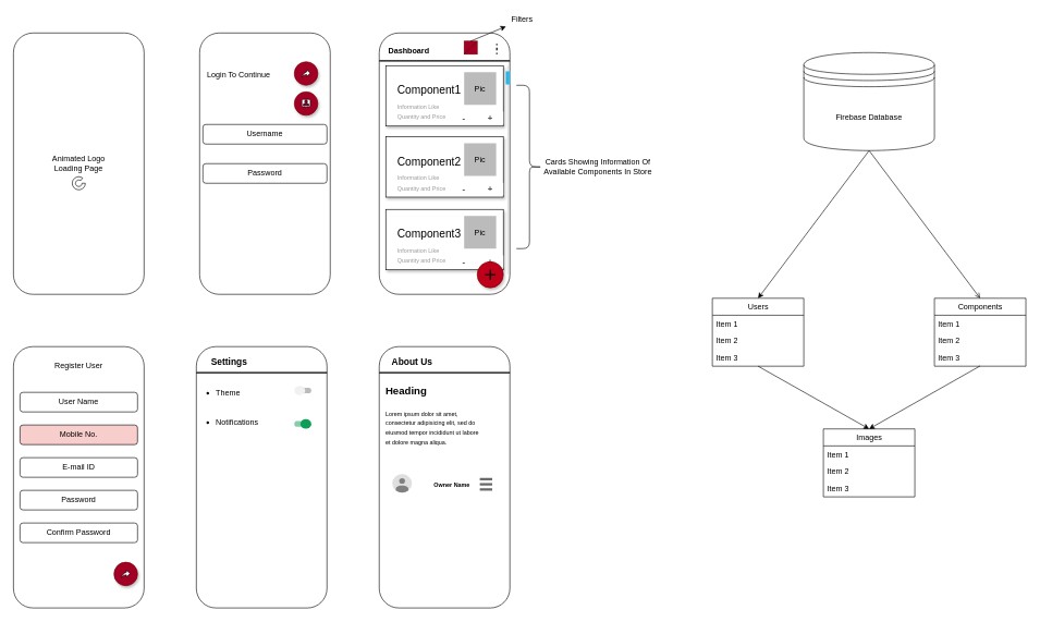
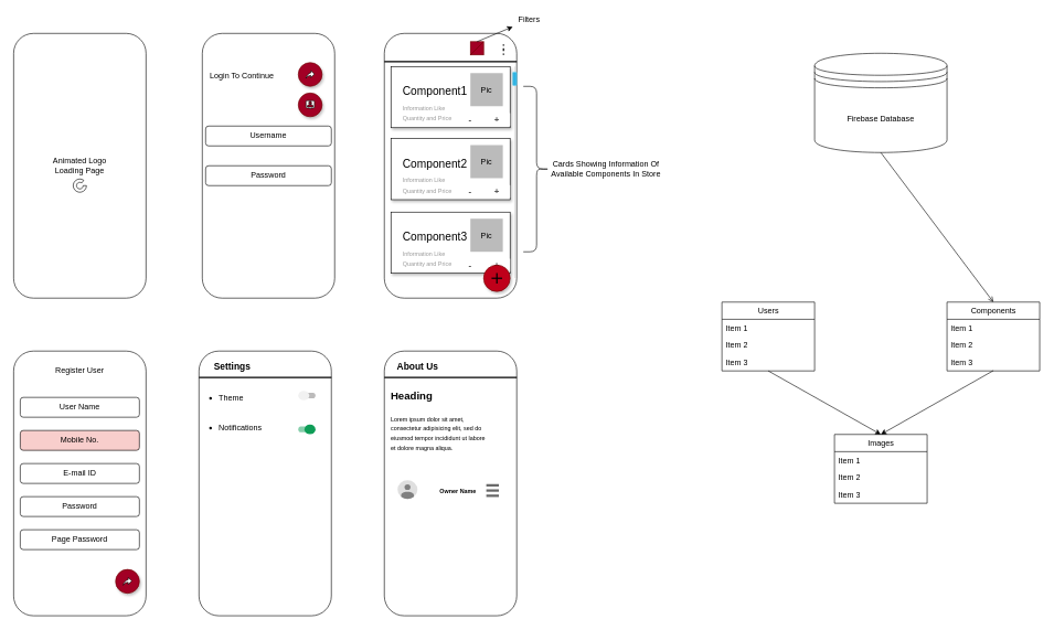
  <mxCell id="0" />
  <mxCell id="1" parent="0" />
  <mxCell id="2" value="" style="rounded=1;whiteSpace=wrap;html=1;" vertex="1" parent="1"><mxGeometry x="20" y="530" width="200" height="400" as="geometry" /></mxCell>
  <mxCell id="3" value="Animated Logo&lt;br&gt;Loading Page" style="rounded=1;whiteSpace=wrap;html=1;" vertex="1" parent="1"><mxGeometry x="20" y="50" width="200" height="400" as="geometry" /></mxCell>
  <mxCell id="4" value="" style="rounded=1;whiteSpace=wrap;html=1;" vertex="1" parent="1"><mxGeometry x="305" y="50" width="200" height="400" as="geometry" /></mxCell>
  <mxCell id="5" value="" style="rounded=1;whiteSpace=wrap;html=1;" vertex="1" parent="1"><mxGeometry x="580" y="50" width="200" height="400" as="geometry" /></mxCell>
  <mxCell id="6" value="" style="verticalLabelPosition=bottom;verticalAlign=top;html=1;shape=mxgraph.basic.partConcEllipse;startAngle=0.25;endAngle=0.1;arcWidth=0.5;" vertex="1" parent="1"><mxGeometry x="110" y="270" width="20" height="20" as="geometry" /></mxCell>
  <mxCell id="7" value="Login To Continue" style="text;html=1;align=center;verticalAlign=middle;whiteSpace=wrap;rounded=0;" vertex="1" parent="1"><mxGeometry x="300" y="100" width="130" height="30" as="geometry" /></mxCell>
  <mxCell id="8" value="Username" style="rounded=1;whiteSpace=wrap;html=1;" vertex="1" parent="1"><mxGeometry x="310" y="190" width="190" height="30" as="geometry" /></mxCell>
  <mxCell id="9" value="Password" style="rounded=1;whiteSpace=wrap;html=1;" vertex="1" parent="1"><mxGeometry x="310" y="250" width="190" height="30" as="geometry" /></mxCell>
  <mxCell id="10" value="" style="line;strokeWidth=2;html=1;" vertex="1" parent="1"><mxGeometry x="580" y="87.5" width="200" height="10" as="geometry" /></mxCell>
- <mxCell id="11" value="&lt;font style=&quot;font-size: 12px;&quot;&gt;Dashboard&lt;/font&gt;" style="text;strokeColor=none;fillColor=none;html=1;fontSize=24;fontStyle=1;verticalAlign=middle;align=center;" vertex="1" parent="1"><mxGeometry x="580" y="57.5" width="90" height="30" as="geometry" /></mxCell>
  <mxCell id="12" value="Register User" style="text;html=1;align=center;verticalAlign=middle;whiteSpace=wrap;rounded=0;" vertex="1" parent="1"><mxGeometry x="20" y="545" width="200" height="30" as="geometry" /></mxCell>
  <mxCell id="13" value="User Name" style="rounded=1;whiteSpace=wrap;html=1;" vertex="1" parent="1"><mxGeometry x="30" y="600" width="180" height="30" as="geometry" /></mxCell>
  <mxCell id="14" value="Mobile No." style="rounded=1;whiteSpace=wrap;html=1;fillColor=#f8cecc;" vertex="1" parent="1"><mxGeometry x="30" y="650" width="180" height="30" as="geometry" /></mxCell>
  <mxCell id="15" value="E-mail ID" style="rounded=1;whiteSpace=wrap;html=1;" vertex="1" parent="1"><mxGeometry x="30" y="700" width="180" height="30" as="geometry" /></mxCell>
  <mxCell id="16" value="Password" style="rounded=1;whiteSpace=wrap;html=1;" vertex="1" parent="1"><mxGeometry x="30" y="750" width="180" height="30" as="geometry" /></mxCell>
- <mxCell id="17" value="Confirm Password" style="rounded=1;whiteSpace=wrap;html=1;" vertex="1" parent="1"><mxGeometry x="30" y="800" width="180" height="30" as="geometry" /></mxCell>
+ <mxCell id="17" value="Page Password" style="rounded=1;whiteSpace=wrap;html=1;" vertex="1" parent="1"><mxGeometry x="30" y="800" width="180" height="30" as="geometry" /></mxCell>
  <mxCell id="18" value="" style="shape=curlyBracket;whiteSpace=wrap;html=1;rounded=1;flipH=1;labelPosition=right;verticalLabelPosition=middle;align=left;verticalAlign=middle;" vertex="1" parent="1"><mxGeometry x="790" y="130" width="40" height="250" as="geometry" /></mxCell>
  <mxCell id="19" value="Cards Showing Information Of Available Components In Store" style="text;html=1;align=center;verticalAlign=middle;whiteSpace=wrap;rounded=0;" vertex="1" parent="1"><mxGeometry x="820" y="240" width="190" height="30" as="geometry" /></mxCell>
  <mxCell id="20" value="" style="verticalLabelPosition=bottom;verticalAlign=top;html=1;shadow=0;dashed=0;strokeWidth=1;shape=mxgraph.android.quickscroll3;dy=0.058;fillColor=#33b5e5;strokeColor=#66D5F5;" vertex="1" parent="1"><mxGeometry x="774" y="100" width="6" height="320" as="geometry" /></mxCell>
  <mxCell id="21" value="&lt;font style=&quot;font-size: 17px;&quot;&gt;Component1&lt;/font&gt;" style="dashed=0;shape=rect;shadow=1;fontSize=24;fontStyle=0;verticalAlign=top;spacingBottom=0;spacingLeft=16;spacingTop=15;align=left;whiteSpace=wrap;html=1;" vertex="1" parent="1"><mxGeometry x="590" y="100" width="180" height="92.5" as="geometry" /></mxCell>
  <mxCell id="22" value="&lt;font style=&quot;font-size: 9px;&quot;&gt;Information Like Quantity and Price&lt;/font&gt;" style="text;fontColor=#999999;fontSize=13;fontStyle=0;verticalAlign=middle;spacingBottom=0;spacingLeft=16;whiteSpace=wrap;html=1;" vertex="1" parent="21"><mxGeometry width="110" height="20" relative="1" as="geometry"><mxPoint y="59" as="offset" /></mxGeometry></mxCell>
  <mxCell id="23" value="Pic" style="shape=rect;fillColor=#bbbbbb;strokeColor=none;" vertex="1" parent="21"><mxGeometry x="1" width="49" height="50" relative="1" as="geometry"><mxPoint x="-60" y="10" as="offset" /></mxGeometry></mxCell>
  <mxCell id="24" value="-" style="shape=rect;fontSize=13;strokeColor=none;fillColor=#ffffff;fontColor=#444444;fontStyle=1;whiteSpace=wrap;html=1;" vertex="1" parent="21"><mxGeometry y="1" width="40" height="19" relative="1" as="geometry"><mxPoint x="100" y="-22" as="offset" /></mxGeometry></mxCell>
  <mxCell id="25" value="+" style="shape=rect;fontSize=13;strokeColor=none;fillColor=#ffffff;fontColor=#444444;fontStyle=1;whiteSpace=wrap;html=1;" vertex="1" parent="21"><mxGeometry y="1" width="40" height="19" relative="1" as="geometry"><mxPoint x="140" y="-22" as="offset" /></mxGeometry></mxCell>
  <mxCell id="26" value="&lt;font style=&quot;font-size: 17px;&quot;&gt;Component2&lt;/font&gt;" style="dashed=0;shape=rect;shadow=1;fontSize=24;fontStyle=0;verticalAlign=top;spacingBottom=0;spacingLeft=16;spacingTop=15;align=left;whiteSpace=wrap;html=1;" vertex="1" parent="1"><mxGeometry x="590" y="208.75" width="180" height="92.5" as="geometry" /></mxCell>
  <mxCell id="27" value="&lt;font style=&quot;font-size: 9px;&quot;&gt;Information Like Quantity and Price&lt;/font&gt;" style="text;fontColor=#999999;fontSize=13;fontStyle=0;verticalAlign=middle;spacingBottom=0;spacingLeft=16;whiteSpace=wrap;html=1;" vertex="1" parent="26"><mxGeometry width="110" height="20" relative="1" as="geometry"><mxPoint y="59" as="offset" /></mxGeometry></mxCell>
  <mxCell id="28" value="Pic" style="shape=rect;fillColor=#bbbbbb;strokeColor=none;" vertex="1" parent="26"><mxGeometry x="1" width="49" height="50" relative="1" as="geometry"><mxPoint x="-60" y="10" as="offset" /></mxGeometry></mxCell>
  <mxCell id="29" value="-" style="shape=rect;fontSize=13;strokeColor=none;fillColor=#ffffff;fontColor=#444444;fontStyle=1;whiteSpace=wrap;html=1;" vertex="1" parent="26"><mxGeometry y="1" width="40" height="19" relative="1" as="geometry"><mxPoint x="100" y="-22" as="offset" /></mxGeometry></mxCell>
  <mxCell id="30" value="+" style="shape=rect;fontSize=13;strokeColor=none;fillColor=#ffffff;fontColor=#444444;fontStyle=1;whiteSpace=wrap;html=1;" vertex="1" parent="26"><mxGeometry y="1" width="40" height="19" relative="1" as="geometry"><mxPoint x="140" y="-22" as="offset" /></mxGeometry></mxCell>
  <mxCell id="31" value="&lt;font style=&quot;font-size: 17px;&quot;&gt;Component3&lt;/font&gt;" style="dashed=0;shape=rect;shadow=1;fontSize=24;fontStyle=0;verticalAlign=top;spacingBottom=0;spacingLeft=16;spacingTop=15;align=left;whiteSpace=wrap;html=1;" vertex="1" parent="1"><mxGeometry x="590" y="320" width="180" height="92.5" as="geometry" /></mxCell>
  <mxCell id="32" value="&lt;font style=&quot;font-size: 9px;&quot;&gt;Information Like Quantity and Price&lt;/font&gt;" style="text;fontColor=#999999;fontSize=13;fontStyle=0;verticalAlign=middle;spacingBottom=0;spacingLeft=16;whiteSpace=wrap;html=1;" vertex="1" parent="31"><mxGeometry width="110" height="20" relative="1" as="geometry"><mxPoint y="59" as="offset" /></mxGeometry></mxCell>
  <mxCell id="33" value="Pic" style="shape=rect;fillColor=#bbbbbb;strokeColor=none;" vertex="1" parent="31"><mxGeometry x="1" width="49" height="50" relative="1" as="geometry"><mxPoint x="-60" y="10" as="offset" /></mxGeometry></mxCell>
  <mxCell id="34" value="-" style="shape=rect;fontSize=13;strokeColor=none;fillColor=#ffffff;fontColor=#444444;fontStyle=1;whiteSpace=wrap;html=1;" vertex="1" parent="31"><mxGeometry y="1" width="40" height="19" relative="1" as="geometry"><mxPoint x="100" y="-22" as="offset" /></mxGeometry></mxCell>
  <mxCell id="35" value="+" style="shape=rect;fontSize=13;strokeColor=none;fillColor=#ffffff;fontColor=#444444;fontStyle=1;whiteSpace=wrap;html=1;" vertex="1" parent="31"><mxGeometry y="1" width="40" height="19" relative="1" as="geometry"><mxPoint x="140" y="-22" as="offset" /></mxGeometry></mxCell>
  <mxCell id="36" value="" style="shape=ellipse;dashed=0;strokeColor=#6F0000;shadow=1;fontSize=13;align=center;verticalAlign=top;labelPosition=center;verticalLabelPosition=bottom;html=1;aspect=fixed;fillColor=#BF001A;fontColor=#ffffff;" vertex="1" parent="1"><mxGeometry x="730" y="400" width="40" height="40" as="geometry" /></mxCell>
  <mxCell id="37" value="" style="dashed=0;html=1;shape=mxgraph.gmdl.plus;strokeWidth=2;shadow=0;sketch=0;html=1;labelPosition=center;verticalLabelPosition=bottom;align=center;verticalAlign=top;" vertex="1" parent="36"><mxGeometry x="12" y="12" width="16" height="16" as="geometry" /></mxCell>
  <mxCell id="38" value="" style="shape=ellipse;dashed=0;strokeColor=#6F0000;shadow=1;fontSize=13;align=center;verticalAlign=top;labelPosition=center;verticalLabelPosition=bottom;html=1;aspect=fixed;fillColor=#a20025;fontColor=#ffffff;" vertex="1" parent="1"><mxGeometry x="450" y="94" width="36" height="36" as="geometry" /></mxCell>
  <mxCell id="39" value="" style="dashed=0;html=1;shape=mxgraph.gmdl.reply;shadow=0;sketch=0;html=1;labelPosition=center;verticalLabelPosition=bottom;align=center;verticalAlign=top;" vertex="1" parent="38"><mxGeometry x="11.571" y="12.214" width="12.857" height="11.571" as="geometry" /></mxCell>
  <mxCell id="40" value="" style="shape=ellipse;dashed=0;shadow=1;fontSize=13;align=center;verticalAlign=top;labelPosition=center;verticalLabelPosition=bottom;html=1;aspect=fixed;fillColor=#a20025;fontColor=#ffffff;strokeColor=#6F0000;" vertex="1" parent="1"><mxGeometry x="450" y="140" width="36" height="36" as="geometry" /></mxCell>
  <mxCell id="41" value="" style="dashed=0;html=1;shape=mxgraph.gmdl.chat;shadow=0;sketch=0;html=1;labelPosition=center;verticalLabelPosition=bottom;align=center;verticalAlign=top;" vertex="1" parent="40"><mxGeometry x="11.571" y="11.571" width="12.857" height="12.857" as="geometry" /></mxCell>
  <mxCell id="42" value="" style="shape=ellipse;dashed=0;strokeColor=#6F0000;shadow=1;fontSize=13;align=center;verticalAlign=top;labelPosition=center;verticalLabelPosition=bottom;html=1;aspect=fixed;fillColor=#a20025;fontColor=#ffffff;" vertex="1" parent="1"><mxGeometry x="174" y="860" width="36" height="36" as="geometry" /></mxCell>
  <mxCell id="43" value="" style="dashed=0;html=1;shape=mxgraph.gmdl.reply;shadow=0;sketch=0;html=1;labelPosition=center;verticalLabelPosition=bottom;align=center;verticalAlign=top;" vertex="1" parent="42"><mxGeometry x="11.571" y="12.214" width="12.857" height="11.571" as="geometry" /></mxCell>
  <mxCell id="44" value="" style="verticalLabelPosition=bottom;align=center;dashed=0;html=1;verticalAlign=top;shape=mxgraph.pid.filters.filter;fillColor=#a20025;fontColor=#ffffff;strokeColor=#6F0000;" vertex="1" parent="1"><mxGeometry x="710" y="62.5" width="20" height="20" as="geometry" /></mxCell>
  <mxCell id="45" value="" style="endArrow=none;dashed=1;html=1;dashPattern=1 3;strokeWidth=2;rounded=0;" edge="1" parent="1"><mxGeometry width="50" height="50" relative="1" as="geometry"><mxPoint x="760" y="72.5" as="sourcePoint" /><mxPoint x="760" y="62.5" as="targetPoint" /><Array as="points"><mxPoint x="760" y="82.5" /><mxPoint x="760" y="72.5" /></Array></mxGeometry></mxCell>
  <mxCell id="46" value="" style="rounded=1;whiteSpace=wrap;html=1;" vertex="1" parent="1"><mxGeometry x="300" y="530" width="200" height="400" as="geometry" /></mxCell>
  <mxCell id="47" value="" style="line;strokeWidth=2;html=1;" vertex="1" parent="1"><mxGeometry x="300" y="565" width="200" height="10" as="geometry" /></mxCell>
  <mxCell id="48" value="&lt;font style=&quot;font-size: 14px;&quot;&gt;Settings&lt;/font&gt;" style="text;strokeColor=none;fillColor=none;html=1;fontSize=24;fontStyle=1;verticalAlign=middle;align=center;" vertex="1" parent="1"><mxGeometry x="300" y="530" width="100" height="40" as="geometry" /></mxCell>
  <mxCell id="49" value="&lt;ul&gt;&lt;li&gt;Theme&lt;/li&gt;&lt;/ul&gt;&lt;div style=&quot;line-height: 60%;&quot;&gt;&lt;br&gt;&lt;/div&gt;&lt;div&gt;&lt;ul&gt;&lt;li&gt;Notifications&lt;/li&gt;&lt;/ul&gt;&lt;/div&gt;" style="text;strokeColor=none;fillColor=none;html=1;whiteSpace=wrap;verticalAlign=middle;overflow=hidden;" vertex="1" parent="1"><mxGeometry x="287.5" y="570" width="125" height="105" as="geometry" /></mxCell>
  <mxCell id="50" value="" style="dashed=0;labelPosition=right;align=left;shape=mxgraph.gmdl.switch;aspect=fixed;switchState=off;strokeColor=none;fillColor=#0E9D57;sketch=0;html=1;" vertex="1" parent="1"><mxGeometry x="450" y="590" width="26" height="14.44" as="geometry" /></mxCell>
  <mxCell id="51" value="" style="dashed=0;labelPosition=right;align=left;shape=mxgraph.gmdl.switch;aspect=fixed;switchState=on;strokeColor=none;fillColor=#0E9D57;sketch=0;html=1;" vertex="1" parent="1"><mxGeometry x="450" y="641.11" width="26" height="14.45" as="geometry" /></mxCell>
  <mxCell id="52" value="" style="rounded=1;whiteSpace=wrap;html=1;" vertex="1" parent="1"><mxGeometry x="580" y="530" width="200" height="400" as="geometry" /></mxCell>
  <mxCell id="53" value="" style="line;strokeWidth=2;html=1;" vertex="1" parent="1"><mxGeometry x="580" y="565" width="200" height="10" as="geometry" /></mxCell>
  <mxCell id="54" value="&lt;font style=&quot;font-size: 14px;&quot;&gt;About Us&lt;/font&gt;" style="text;strokeColor=none;fillColor=none;html=1;fontSize=24;fontStyle=1;verticalAlign=middle;align=center;" vertex="1" parent="1"><mxGeometry x="580" y="530" width="100" height="40" as="geometry" /></mxCell>
  <mxCell id="55" value="&lt;h1 style=&quot;&quot;&gt;&lt;font style=&quot;font-size: 16px;&quot;&gt;Heading&lt;/font&gt;&lt;/h1&gt;&lt;p style=&quot;&quot;&gt;&lt;font style=&quot;font-size: 9px;&quot;&gt;Lorem ipsum dolor sit amet, consectetur adipisicing elit, sed do eiusmod tempor incididunt ut labore et dolore magna aliqua.&lt;/font&gt;&lt;/p&gt;" style="text;html=1;spacing=5;spacingTop=-20;whiteSpace=wrap;overflow=hidden;rounded=0;" vertex="1" parent="1"><mxGeometry x="585" y="575" width="155" height="165" as="geometry" /></mxCell>
  <mxCell id="56" value="&lt;h2 style=&quot;line-height: 110%;&quot;&gt;&lt;font style=&quot;font-size: 9px;&quot; color=&quot;#000000&quot;&gt;Owner Name&lt;/font&gt;&lt;/h2&gt;" style="dashed=0;shape=rect;fillColor=#ffffff;strokeColor=none;verticalLabelPosition=middle;align=left;verticalAlign=middle;fontSize=15;spacingLeft=72;whiteSpace=wrap;html=1;" vertex="1" parent="1"><mxGeometry x="590" y="720" width="180" height="40" as="geometry" /></mxCell>
  <mxCell id="57" value="" style="dashed=0;shape=mxgraph.gmdl.user;strokeColor=none;fillColor=#808080;" vertex="1" parent="56"><mxGeometry y="0.5" width="30" height="29.5" relative="1" as="geometry"><mxPoint x="10" y="-15" as="offset" /></mxGeometry></mxCell>
  <mxCell id="58" value="" style="dashed=0;shape=mxgraph.gmdl.preferences;strokeColor=none;fillColor=#666666;" vertex="1" parent="56"><mxGeometry x="1" y="0.5" width="19" height="19.5" relative="1" as="geometry"><mxPoint x="-36" y="-9" as="offset" /></mxGeometry></mxCell>
  <mxCell id="59" value="Firebase Database" style="shape=datastore;whiteSpace=wrap;html=1;" vertex="1" parent="1"><mxGeometry x="1230" y="80" width="200" height="150" as="geometry" /></mxCell>
  <mxCell id="60" value="Users" style="swimlane;fontStyle=0;childLayout=stackLayout;horizontal=1;startSize=26;fillColor=none;horizontalStack=0;resizeParent=1;resizeParentMax=0;resizeLast=0;collapsible=1;marginBottom=0;html=1;" vertex="1" parent="1"><mxGeometry x="1090" y="456" width="140" height="104" as="geometry" /></mxCell>
  <mxCell id="61" value="Item 1" style="text;strokeColor=none;fillColor=none;align=left;verticalAlign=top;spacingLeft=4;spacingRight=4;overflow=hidden;rotatable=0;points=[[0,0.5],[1,0.5]];portConstraint=eastwest;whiteSpace=wrap;html=1;" vertex="1" parent="60"><mxGeometry y="26" width="140" height="26" as="geometry" /></mxCell>
  <mxCell id="62" value="Item 2" style="text;strokeColor=none;fillColor=none;align=left;verticalAlign=top;spacingLeft=4;spacingRight=4;overflow=hidden;rotatable=0;points=[[0,0.5],[1,0.5]];portConstraint=eastwest;whiteSpace=wrap;html=1;" vertex="1" parent="60"><mxGeometry y="52" width="140" height="26" as="geometry" /></mxCell>
  <mxCell id="63" value="Item 3" style="text;strokeColor=none;fillColor=none;align=left;verticalAlign=top;spacingLeft=4;spacingRight=4;overflow=hidden;rotatable=0;points=[[0,0.5],[1,0.5]];portConstraint=eastwest;whiteSpace=wrap;html=1;" vertex="1" parent="60"><mxGeometry y="78" width="140" height="26" as="geometry" /></mxCell>
  <mxCell id="64" value="Components" style="swimlane;fontStyle=0;childLayout=stackLayout;horizontal=1;startSize=26;fillColor=none;horizontalStack=0;resizeParent=1;resizeParentMax=0;resizeLast=0;collapsible=1;marginBottom=0;html=1;" vertex="1" parent="1"><mxGeometry x="1430" y="456" width="140" height="104" as="geometry" /></mxCell>
  <mxCell id="65" value="Item 1" style="text;strokeColor=none;fillColor=none;align=left;verticalAlign=top;spacingLeft=4;spacingRight=4;overflow=hidden;rotatable=0;points=[[0,0.5],[1,0.5]];portConstraint=eastwest;whiteSpace=wrap;html=1;" vertex="1" parent="64"><mxGeometry y="26" width="140" height="26" as="geometry" /></mxCell>
  <mxCell id="66" value="Item 2" style="text;strokeColor=none;fillColor=none;align=left;verticalAlign=top;spacingLeft=4;spacingRight=4;overflow=hidden;rotatable=0;points=[[0,0.5],[1,0.5]];portConstraint=eastwest;whiteSpace=wrap;html=1;" vertex="1" parent="64"><mxGeometry y="52" width="140" height="26" as="geometry" /></mxCell>
  <mxCell id="67" value="Item 3" style="text;strokeColor=none;fillColor=none;align=left;verticalAlign=top;spacingLeft=4;spacingRight=4;overflow=hidden;rotatable=0;points=[[0,0.5],[1,0.5]];portConstraint=eastwest;whiteSpace=wrap;html=1;" vertex="1" parent="64"><mxGeometry y="78" width="140" height="26" as="geometry" /></mxCell>
  <mxCell id="68" value="Images" style="swimlane;fontStyle=0;childLayout=stackLayout;horizontal=1;startSize=26;fillColor=none;horizontalStack=0;resizeParent=1;resizeParentMax=0;resizeLast=0;collapsible=1;marginBottom=0;html=1;" vertex="1" parent="1"><mxGeometry x="1260" y="656" width="140" height="104" as="geometry" /></mxCell>
  <mxCell id="69" value="Item 1" style="text;strokeColor=none;fillColor=none;align=left;verticalAlign=top;spacingLeft=4;spacingRight=4;overflow=hidden;rotatable=0;points=[[0,0.5],[1,0.5]];portConstraint=eastwest;whiteSpace=wrap;html=1;" vertex="1" parent="68"><mxGeometry y="26" width="140" height="26" as="geometry" /></mxCell>
  <mxCell id="70" value="Item 2" style="text;strokeColor=none;fillColor=none;align=left;verticalAlign=top;spacingLeft=4;spacingRight=4;overflow=hidden;rotatable=0;points=[[0,0.5],[1,0.5]];portConstraint=eastwest;whiteSpace=wrap;html=1;" vertex="1" parent="68"><mxGeometry y="52" width="140" height="26" as="geometry" /></mxCell>
  <mxCell id="71" value="Item 3" style="text;strokeColor=none;fillColor=none;align=left;verticalAlign=top;spacingLeft=4;spacingRight=4;overflow=hidden;rotatable=0;points=[[0,0.5],[1,0.5]];portConstraint=eastwest;whiteSpace=wrap;html=1;" vertex="1" parent="68"><mxGeometry y="78" width="140" height="26" as="geometry" /></mxCell>
- <mxCell id="72" value="" style="endArrow=classic;html=1;rounded=0;exitX=0.5;exitY=1;exitDx=0;exitDy=0;entryX=0.5;entryY=0;entryDx=0;entryDy=0;" edge="1" parent="1" source="59" target="60"><mxGeometry width="50" height="50" relative="1" as="geometry"><mxPoint x="1310" y="351.25" as="sourcePoint" /><mxPoint x="1360" y="301.25" as="targetPoint" /></mxGeometry></mxCell>
  <mxCell id="73" value="" style="endArrow=open;html=1;rounded=0;exitX=0.5;exitY=1;exitDx=0;exitDy=0;entryX=0.5;entryY=0;entryDx=0;entryDy=0;" edge="1" parent="1" source="59" target="64"><mxGeometry width="50" height="50" relative="1" as="geometry"><mxPoint x="1460" y="250" as="sourcePoint" /><mxPoint x="1290" y="476" as="targetPoint" /></mxGeometry></mxCell>
  <mxCell id="74" value="" style="endArrow=classic;html=1;rounded=0;entryX=0.5;entryY=0;entryDx=0;entryDy=0;" edge="1" parent="1" target="68"><mxGeometry width="50" height="50" relative="1" as="geometry"><mxPoint x="1160" y="560" as="sourcePoint" /><mxPoint x="990" y="786" as="targetPoint" /></mxGeometry></mxCell>
  <mxCell id="75" value="" style="endArrow=classic;html=1;rounded=0;entryX=0.5;entryY=0;entryDx=0;entryDy=0;" edge="1" parent="1" target="68"><mxGeometry width="50" height="50" relative="1" as="geometry"><mxPoint x="1500" y="559.56" as="sourcePoint" /><mxPoint x="1670" y="655.56" as="targetPoint" /></mxGeometry></mxCell>
  <mxCell id="76" value="" style="endArrow=classic;html=1;rounded=0;entryX=0;entryY=1;entryDx=0;entryDy=0;" edge="1" parent="1" target="77"><mxGeometry width="50" height="50" relative="1" as="geometry"><mxPoint x="720" y="62.5" as="sourcePoint" /><mxPoint x="700" y="40" as="targetPoint" /></mxGeometry></mxCell>
  <mxCell id="77" value="Filters" style="text;html=1;align=center;verticalAlign=middle;whiteSpace=wrap;rounded=0;" vertex="1" parent="1"><mxGeometry x="774" y="20" width="50" height="20" as="geometry" /></mxCell>
